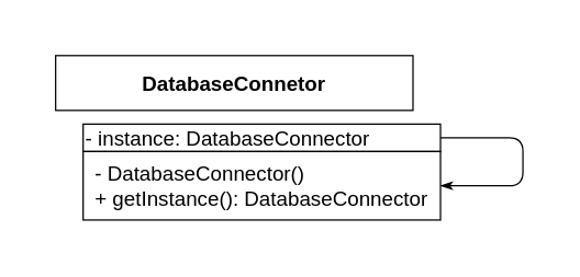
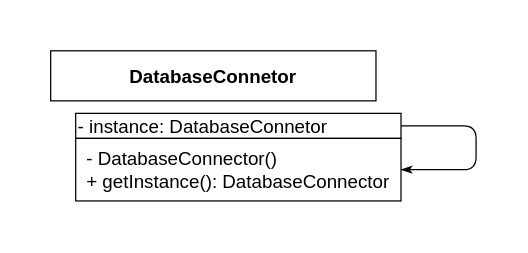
  <mxCell id="0" />
  <mxCell id="1" parent="0" />
  <mxCell id="2" value="&lt;b&gt;DatabaseConnetor&lt;/b&gt;" style="rounded=0;whiteSpace=wrap;html=1;labelBackgroundColor=none;strokeColor=#000000;fontSize=15;fontColor=#000000;fillColor=none;" vertex="1" parent="1"><mxGeometry x="40" y="40" width="260" height="40" as="geometry" /></mxCell>
- <mxCell id="3" value="- instance: DatabaseConnector" style="rounded=0;whiteSpace=wrap;html=1;labelBackgroundColor=none;strokeColor=#000000;fontSize=15;fontColor=#000000;fillColor=none;align=left;" vertex="1" parent="1"><mxGeometry x="60" y="90" width="260" height="20" as="geometry" /></mxCell>
+ <mxCell id="3" value="- instance: DatabaseConnetor" style="rounded=0;whiteSpace=wrap;html=1;labelBackgroundColor=none;strokeColor=#000000;fontSize=15;fontColor=#000000;fillColor=none;align=left;" vertex="1" parent="1"><mxGeometry x="60" y="90" width="260" height="20" as="geometry" /></mxCell>
  <mxCell id="4" style="edgeStyle=none;html=1;exitX=1;exitY=0.5;exitDx=0;exitDy=0;entryX=1;entryY=0.5;entryDx=0;entryDy=0;strokeColor=#000000;fontSize=15;fontColor=#000000;endArrow=none;endFill=0;startArrow=classicThin;startFill=1;" edge="1" parent="1" source="5" target="3"><mxGeometry relative="1" as="geometry"><Array as="points"><mxPoint x="380" y="135" /><mxPoint x="380" y="100" /></Array></mxGeometry></mxCell>
  <mxCell id="5" value="&lt;div style=&quot;text-align: left;&quot;&gt;&lt;span style=&quot;background-color: initial;&quot;&gt;- DatabaseConnector()&lt;/span&gt;&lt;/div&gt;&lt;div style=&quot;text-align: left;&quot;&gt;&lt;span style=&quot;background-color: initial;&quot;&gt;+ getInstance(): DatabaseConnector&lt;/span&gt;&lt;/div&gt;" style="rounded=0;whiteSpace=wrap;html=1;labelBackgroundColor=none;strokeColor=#000000;fontSize=15;fontColor=#000000;fillColor=none;" vertex="1" parent="1"><mxGeometry x="60" y="110" width="260" height="50" as="geometry" /></mxCell>
  <mxCell id="6" value="" style="rounded=0;whiteSpace=wrap;html=1;labelBackgroundColor=none;strokeColor=none;fontSize=15;fontColor=#000000;fillColor=none;" vertex="1" parent="1"><mxGeometry x="20" y="20" width="380" height="160" as="geometry" /></mxCell>
